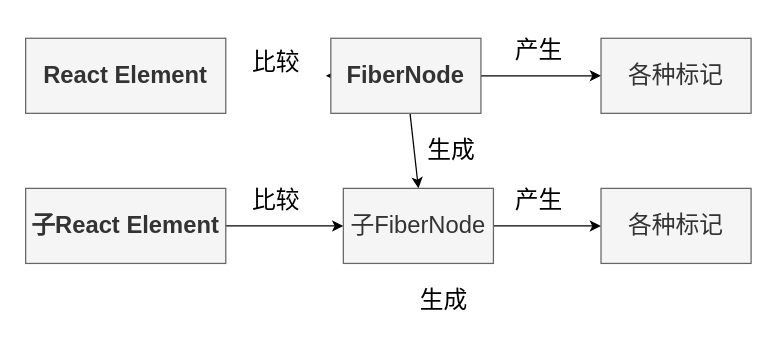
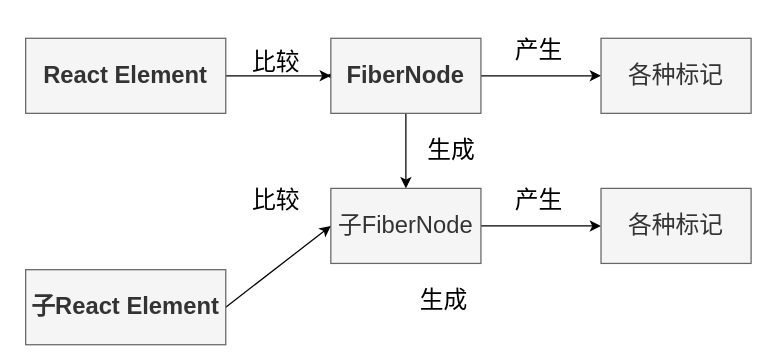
  <mxCell id="0" />
  <mxCell id="1" parent="0" />
  <mxCell id="2" style="edgeStyle=none;html=1;fontSize=19;" edge="1" parent="1" source="5"><mxGeometry relative="1" as="geometry"><mxPoint x="260" y="60" as="targetPoint" /></mxGeometry></mxCell>
  <mxCell id="3" style="edgeStyle=none;html=1;fontSize=19;" edge="1" parent="1" source="5" target="9"><mxGeometry relative="1" as="geometry" /></mxCell>
  <mxCell id="4" style="edgeStyle=none;html=1;entryX=0.5;entryY=0;entryDx=0;entryDy=0;fontSize=19;" edge="1" parent="1" source="5" target="12"><mxGeometry relative="1" as="geometry" /></mxCell>
  <mxCell id="5" value="&lt;font style=&quot;font-size: 19px;&quot;&gt;&lt;b&gt;FiberNode&lt;/b&gt;&lt;/font&gt;" style="rounded=0;whiteSpace=wrap;html=1;fillColor=#f5f5f5;fontColor=#333333;strokeColor=#666666;" vertex="1" parent="1"><mxGeometry x="264" y="30" width="120" height="60" as="geometry" /></mxCell>
+ <mxCell id="6" style="edgeStyle=none;html=1;entryX=0;entryY=0.5;entryDx=0;entryDy=0;fontSize=19;" edge="1" parent="1" source="7" target="5"><mxGeometry relative="1" as="geometry" /></mxCell>
  <mxCell id="7" value="&lt;b&gt;React Element&lt;/b&gt;" style="rounded=0;whiteSpace=wrap;html=1;fontSize=19;fillColor=#f5f5f5;fontColor=#333333;strokeColor=#666666;" vertex="1" parent="1"><mxGeometry x="20" y="30" width="160" height="60" as="geometry" /></mxCell>
  <mxCell id="8" value="比较" style="text;html=1;align=center;verticalAlign=middle;resizable=0;points=[];autosize=1;strokeColor=none;fillColor=none;fontSize=19;" vertex="1" parent="1"><mxGeometry x="190" y="30" width="60" height="40" as="geometry" /></mxCell>
  <mxCell id="9" value="各种标记" style="rounded=0;whiteSpace=wrap;html=1;fontSize=19;fillColor=#f5f5f5;fontColor=#333333;strokeColor=#666666;" vertex="1" parent="1"><mxGeometry x="480" y="30" width="120" height="60" as="geometry" /></mxCell>
  <mxCell id="10" value="产生" style="text;html=1;align=center;verticalAlign=middle;resizable=0;points=[];autosize=1;strokeColor=none;fillColor=none;fontSize=19;" vertex="1" parent="1"><mxGeometry x="400" y="20" width="60" height="40" as="geometry" /></mxCell>
  <mxCell id="11" style="edgeStyle=none;html=1;exitX=1;exitY=0.5;exitDx=0;exitDy=0;entryX=0;entryY=0.5;entryDx=0;entryDy=0;fontSize=19;" edge="1" parent="1" source="12" target="17"><mxGeometry relative="1" as="geometry" /></mxCell>
- <mxCell id="12" value="子FiberNode" style="rounded=0;whiteSpace=wrap;html=1;fontSize=19;fillColor=#f5f5f5;fontColor=#333333;strokeColor=#666666;" vertex="1" parent="1"><mxGeometry x="274" y="150" width="120" height="60" as="geometry" /></mxCell>
+ <mxCell id="12" value="子FiberNode" style="rounded=0;whiteSpace=wrap;html=1;fontSize=19;fillColor=#f5f5f5;fontColor=#333333;strokeColor=#666666;" vertex="1" parent="1"><mxGeometry x="264" y="150" width="120" height="60" as="geometry" /></mxCell>
  <mxCell id="13" value="生成" style="text;html=1;align=center;verticalAlign=middle;resizable=0;points=[];autosize=1;strokeColor=none;fillColor=none;fontSize=19;" vertex="1" parent="1"><mxGeometry x="330" y="100" width="60" height="40" as="geometry" /></mxCell>
  <mxCell id="14" style="edgeStyle=none;html=1;exitX=1;exitY=0.5;exitDx=0;exitDy=0;entryX=0;entryY=0.5;entryDx=0;entryDy=0;fontSize=19;" edge="1" parent="1" source="15" target="12"><mxGeometry relative="1" as="geometry" /></mxCell>
- <mxCell id="15" value="&lt;b&gt;子React Element&lt;/b&gt;" style="rounded=0;whiteSpace=wrap;html=1;fontSize=19;fillColor=#f5f5f5;fontColor=#333333;strokeColor=#666666;" vertex="1" parent="1"><mxGeometry x="20" y="150" width="160" height="60" as="geometry" /></mxCell>
+ <mxCell id="15" value="&lt;b&gt;子React Element&lt;/b&gt;" style="rounded=0;whiteSpace=wrap;html=1;fontSize=19;fillColor=#f5f5f5;fontColor=#333333;strokeColor=#666666;" vertex="1" parent="1"><mxGeometry x="20" y="215" width="160" height="60" as="geometry" /></mxCell>
  <mxCell id="16" value="比较" style="text;html=1;align=center;verticalAlign=middle;resizable=0;points=[];autosize=1;strokeColor=none;fillColor=none;fontSize=19;" vertex="1" parent="1"><mxGeometry x="190" y="140" width="60" height="40" as="geometry" /></mxCell>
  <mxCell id="17" value="各种标记" style="rounded=0;whiteSpace=wrap;html=1;fontSize=19;fillColor=#f5f5f5;fontColor=#333333;strokeColor=#666666;" vertex="1" parent="1"><mxGeometry x="480" y="150" width="120" height="60" as="geometry" /></mxCell>
  <mxCell id="18" value="产生" style="text;html=1;align=center;verticalAlign=middle;resizable=0;points=[];autosize=1;strokeColor=none;fillColor=none;fontSize=19;" vertex="1" parent="1"><mxGeometry x="400" y="140" width="60" height="40" as="geometry" /></mxCell>
  <mxCell id="19" value="生成" style="text;html=1;align=center;verticalAlign=middle;resizable=0;points=[];autosize=1;strokeColor=none;fillColor=none;fontSize=19;" vertex="1" parent="1"><mxGeometry x="324" y="220" width="60" height="40" as="geometry" /></mxCell>
